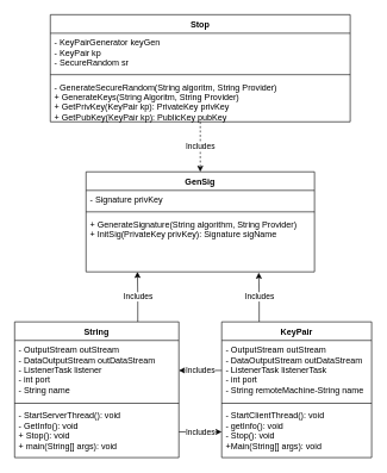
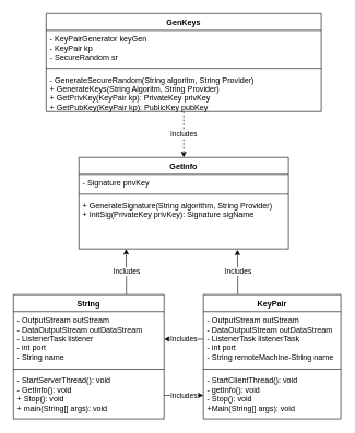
  <mxCell id="0" />
  <mxCell id="1" parent="0" />
  <mxCell id="2" value="Includes" style="edgeStyle=orthogonalEdgeStyle;rounded=0;orthogonalLoop=1;jettySize=auto;html=1;entryX=0.5;entryY=0;entryDx=0;entryDy=0;dashed=1;" parent="1" source="3" target="7" edge="1"><mxGeometry relative="1" as="geometry" /></mxCell>
- <mxCell id="3" value="Stop" style="swimlane;fontStyle=1;align=center;verticalAlign=top;childLayout=stackLayout;horizontal=1;startSize=26;horizontalStack=0;resizeParent=1;resizeParentMax=0;resizeLast=0;collapsible=1;marginBottom=0;" parent="1" vertex="1"><mxGeometry x="70" y="20" width="420" height="150" as="geometry" /></mxCell>
+ <mxCell id="3" value="GenKeys" style="swimlane;fontStyle=1;align=center;verticalAlign=top;childLayout=stackLayout;horizontal=1;startSize=26;horizontalStack=0;resizeParent=1;resizeParentMax=0;resizeLast=0;collapsible=1;marginBottom=0;" parent="1" vertex="1"><mxGeometry x="70" y="20" width="420" height="150" as="geometry" /></mxCell>
  <mxCell id="4" value="- KeyPairGenerator keyGen&#10;- KeyPair kp&#10;- SecureRandom sr&#10;&#10;" style="text;strokeColor=none;fillColor=none;align=left;verticalAlign=top;spacingLeft=4;spacingRight=4;overflow=hidden;rotatable=0;points=[[0,0.5],[1,0.5]];portConstraint=eastwest;" parent="3" vertex="1"><mxGeometry y="26" width="420" height="54" as="geometry" /></mxCell>
  <mxCell id="5" value="" style="line;strokeWidth=1;fillColor=none;align=left;verticalAlign=middle;spacingTop=-1;spacingLeft=3;spacingRight=3;rotatable=0;labelPosition=right;points=[];portConstraint=eastwest;" parent="3" vertex="1"><mxGeometry y="80" width="420" height="8" as="geometry" /></mxCell>
  <mxCell id="6" value="- GenerateSecureRandom(String algoritm, String Provider)&#10;+ GenerateKeys(String Algoritm, String Provider)&#10;+ GetPrivKey(KeyPair kp): PrivateKey privKey&#10;+ GetPubKey(KeyPair kp): PublicKey pubKey &#10;" style="text;strokeColor=none;fillColor=none;align=left;verticalAlign=top;spacingLeft=4;spacingRight=4;overflow=hidden;rotatable=0;points=[[0,0.5],[1,0.5]];portConstraint=eastwest;" parent="3" vertex="1"><mxGeometry y="88" width="420" height="62" as="geometry" /></mxCell>
- <mxCell id="7" value="GenSig" style="swimlane;fontStyle=1;align=center;verticalAlign=top;childLayout=stackLayout;horizontal=1;startSize=26;horizontalStack=0;resizeParent=1;resizeParentMax=0;resizeLast=0;collapsible=1;marginBottom=0;" parent="1" vertex="1"><mxGeometry x="120" y="240" width="320" height="140" as="geometry" /></mxCell>
+ <mxCell id="7" value="GetInfo" style="swimlane;fontStyle=1;align=center;verticalAlign=top;childLayout=stackLayout;horizontal=1;startSize=26;horizontalStack=0;resizeParent=1;resizeParentMax=0;resizeLast=0;collapsible=1;marginBottom=0;" parent="1" vertex="1"><mxGeometry x="120" y="240" width="320" height="140" as="geometry" /></mxCell>
  <mxCell id="8" value="- Signature privKey" style="text;strokeColor=none;fillColor=none;align=left;verticalAlign=top;spacingLeft=4;spacingRight=4;overflow=hidden;rotatable=0;points=[[0,0.5],[1,0.5]];portConstraint=eastwest;" parent="7" vertex="1"><mxGeometry y="26" width="320" height="26" as="geometry" /></mxCell>
  <mxCell id="9" value="" style="line;strokeWidth=1;fillColor=none;align=left;verticalAlign=middle;spacingTop=-1;spacingLeft=3;spacingRight=3;rotatable=0;labelPosition=right;points=[];portConstraint=eastwest;" parent="7" vertex="1"><mxGeometry y="52" width="320" height="8" as="geometry" /></mxCell>
  <mxCell id="10" value="+ GenerateSignature(String algorithm, String Provider)&#10;+ InitSig(PrivateKey privKey): Signature sigName&#10;" style="text;strokeColor=none;fillColor=none;align=left;verticalAlign=top;spacingLeft=4;spacingRight=4;overflow=hidden;rotatable=0;points=[[0,0.5],[1,0.5]];portConstraint=eastwest;" parent="7" vertex="1"><mxGeometry y="60" width="320" height="80" as="geometry" /></mxCell>
  <mxCell id="11" value="Includes" style="edgeStyle=orthogonalEdgeStyle;rounded=0;orthogonalLoop=1;jettySize=auto;html=1;exitX=0.75;exitY=0;exitDx=0;exitDy=0;entryX=0.225;entryY=1;entryDx=0;entryDy=0;entryPerimeter=0;" edge="1" parent="1" source="12" target="10"><mxGeometry relative="1" as="geometry" /></mxCell>
  <mxCell id="12" value="String" style="swimlane;fontStyle=1;align=center;verticalAlign=top;childLayout=stackLayout;horizontal=1;startSize=26;horizontalStack=0;resizeParent=1;resizeParentMax=0;resizeLast=0;collapsible=1;marginBottom=0;" parent="1" vertex="1"><mxGeometry x="20" y="450" width="230" height="190" as="geometry" /></mxCell>
  <mxCell id="13" value="- OutputStream outStream&#10;- DataOutputStream outDataStream&#10;- ListenerTask listener&#10;- int port&#10;- String name&#10;&#10;&#10;" style="text;strokeColor=none;fillColor=none;align=left;verticalAlign=top;spacingLeft=4;spacingRight=4;overflow=hidden;rotatable=0;points=[[0,0.5],[1,0.5]];portConstraint=eastwest;" parent="12" vertex="1"><mxGeometry y="26" width="230" height="84" as="geometry" /></mxCell>
  <mxCell id="14" value="" style="line;strokeWidth=1;fillColor=none;align=left;verticalAlign=middle;spacingTop=-1;spacingLeft=3;spacingRight=3;rotatable=0;labelPosition=right;points=[];portConstraint=eastwest;" parent="12" vertex="1"><mxGeometry y="110" width="230" height="8" as="geometry" /></mxCell>
  <mxCell id="15" value="- StartServerThread(): void&#10;- GetInfo(): void&#10;+ Stop(): void&#10;+ main(String[] args): void&#10;" style="text;strokeColor=none;fillColor=none;align=left;verticalAlign=top;spacingLeft=4;spacingRight=4;overflow=hidden;rotatable=0;points=[[0,0.5],[1,0.5]];portConstraint=eastwest;" parent="12" vertex="1"><mxGeometry y="118" width="230" height="72" as="geometry" /></mxCell>
  <mxCell id="16" value="Includes" style="edgeStyle=orthogonalEdgeStyle;rounded=0;orthogonalLoop=1;jettySize=auto;html=1;exitX=0.25;exitY=0;exitDx=0;exitDy=0;entryX=0.756;entryY=1.013;entryDx=0;entryDy=0;entryPerimeter=0;" edge="1" parent="1" source="17" target="10"><mxGeometry relative="1" as="geometry" /></mxCell>
  <mxCell id="17" value="KeyPair" style="swimlane;fontStyle=1;align=center;verticalAlign=top;childLayout=stackLayout;horizontal=1;startSize=26;horizontalStack=0;resizeParent=1;resizeParentMax=0;resizeLast=0;collapsible=1;marginBottom=0;" vertex="1" parent="1"><mxGeometry x="310" y="450" width="210" height="190" as="geometry" /></mxCell>
  <mxCell id="18" value="- OutputStream outStream&#10;- DataOutputStream outDataStream&#10;- ListenerTask listenerTask&#10;- int port&#10;- String remoteMachine-String name" style="text;strokeColor=none;fillColor=none;align=left;verticalAlign=top;spacingLeft=4;spacingRight=4;overflow=hidden;rotatable=0;points=[[0,0.5],[1,0.5]];portConstraint=eastwest;" vertex="1" parent="17"><mxGeometry y="26" width="210" height="84" as="geometry" /></mxCell>
  <mxCell id="19" value="" style="line;strokeWidth=1;fillColor=none;align=left;verticalAlign=middle;spacingTop=-1;spacingLeft=3;spacingRight=3;rotatable=0;labelPosition=right;points=[];portConstraint=eastwest;" vertex="1" parent="17"><mxGeometry y="110" width="210" height="8" as="geometry" /></mxCell>
  <mxCell id="20" value="- StartClientThread(): void&#10;- getInfo(): void&#10;- Stop(): void&#10;+Main(String[] args): void&#10;" style="text;strokeColor=none;fillColor=none;align=left;verticalAlign=top;spacingLeft=4;spacingRight=4;overflow=hidden;rotatable=0;points=[[0,0.5],[1,0.5]];portConstraint=eastwest;" vertex="1" parent="17"><mxGeometry y="118" width="210" height="72" as="geometry" /></mxCell>
  <mxCell id="21" value="Includes" style="edgeStyle=orthogonalEdgeStyle;rounded=0;orthogonalLoop=1;jettySize=auto;html=1;exitX=0;exitY=0.5;exitDx=0;exitDy=0;entryX=1;entryY=0.5;entryDx=0;entryDy=0;" edge="1" parent="1" source="18" target="13"><mxGeometry relative="1" as="geometry" /></mxCell>
  <mxCell id="22" value="Includes" style="edgeStyle=orthogonalEdgeStyle;rounded=0;orthogonalLoop=1;jettySize=auto;html=1;exitX=1;exitY=0.5;exitDx=0;exitDy=0;entryX=0;entryY=0.5;entryDx=0;entryDy=0;" edge="1" parent="1" source="15" target="20"><mxGeometry relative="1" as="geometry" /></mxCell>
